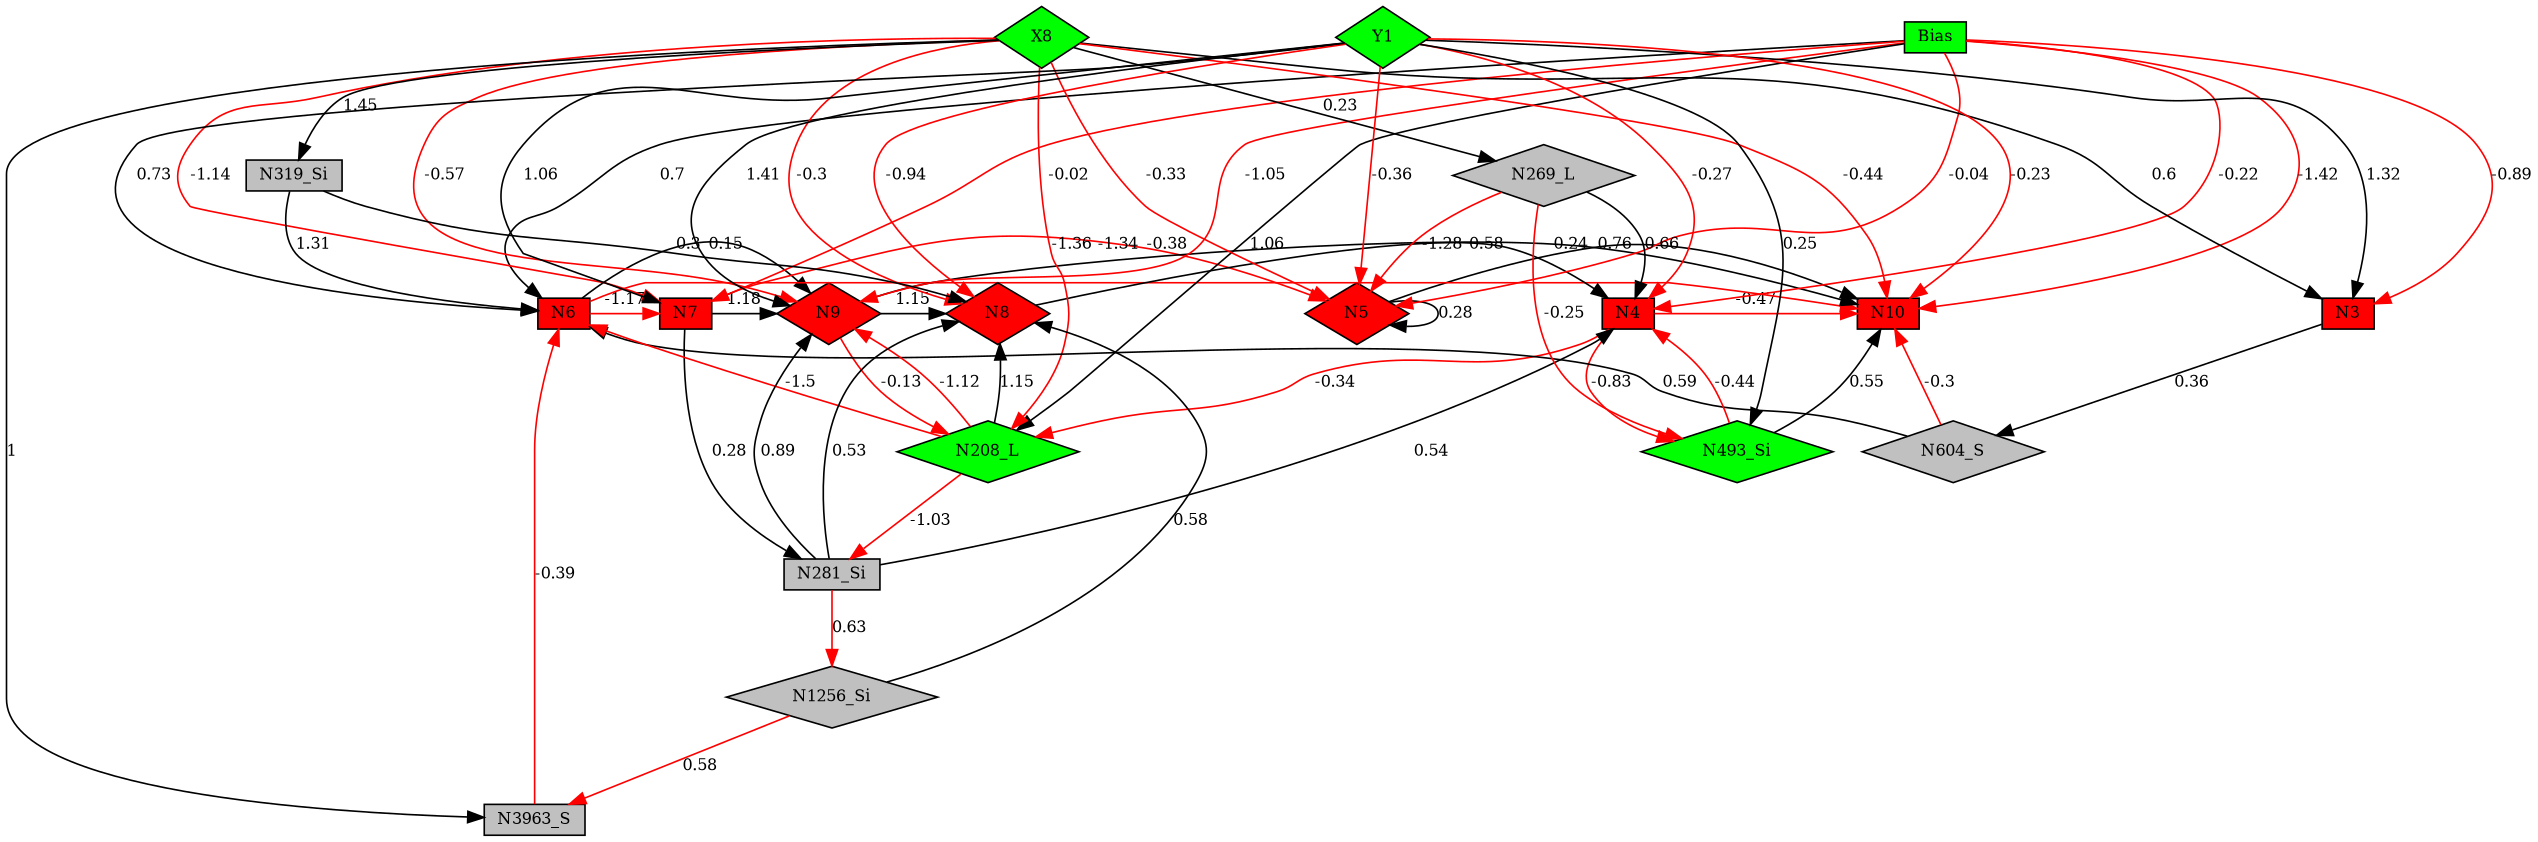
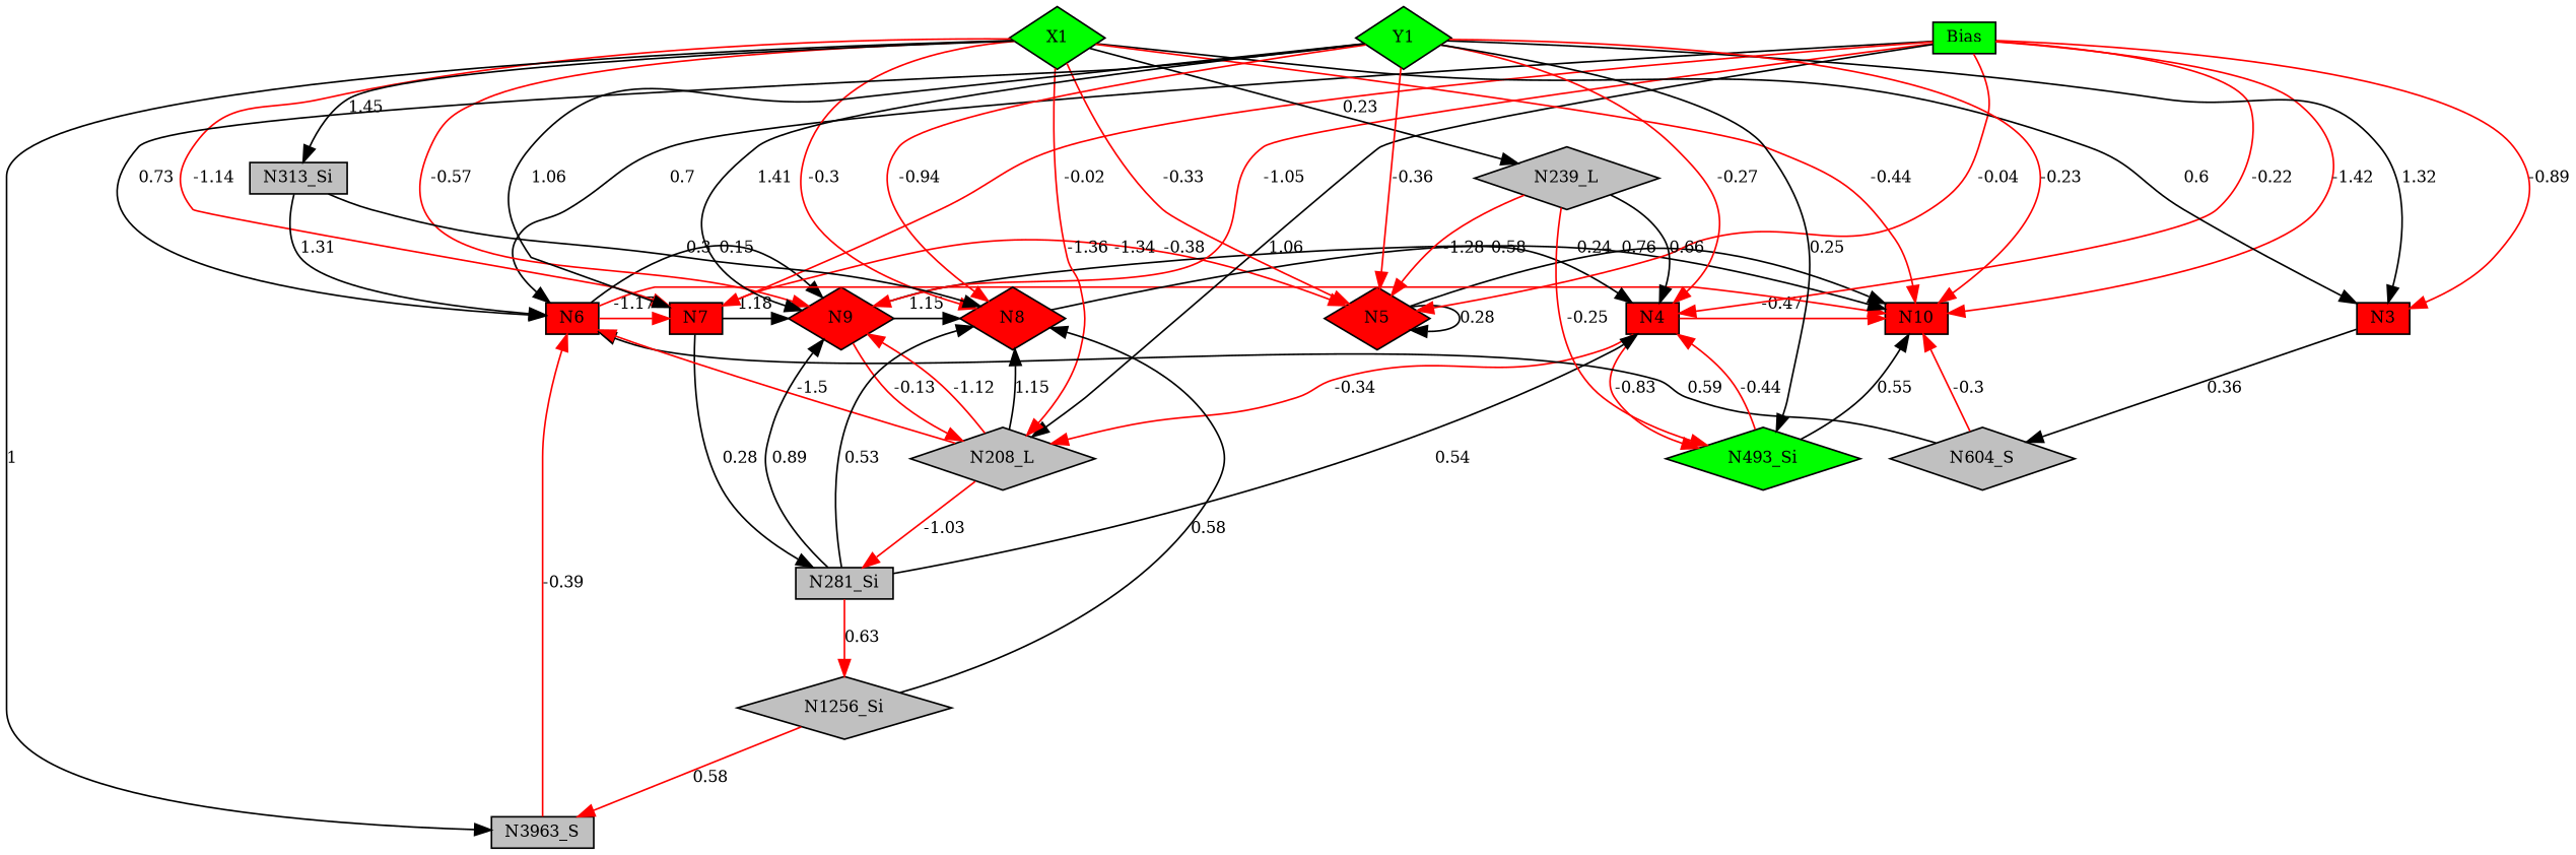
  digraph {
    node [fillcolor=red fontsize=10 shape=diamond style=filled]
    edge [color=red fontsize=10]
    N3 [height=0.1 shape=box width=0.1]
    N4 [height=0.1 shape=box width=0.1]
    N5 [height=0.1 width=0.1]
    N6 [height=0.1 shape=box width=0.1]
    N7 [height=0.1 shape=box width=0.1]
    N8 [height=0.1 width=0.1]
    N9 [height=0.1 width=0.1]
    N10 [height=0.1 shape=box width=0.1]
    n9 [fillcolor=green height=0.1 label=Bias shape=box width=0.1]
-   n10 [fillcolor=green height=0.1 label=X8 width=0.1]
+   n10 [fillcolor=green height=0.1 label=X1 width=0.1]
    n11 [fillcolor=green height=0.1 label=Y1 width=0.1]
    n12 [fillcolor=gray height=0.1 label=N604_S width=0.1]
-   n13 [fillcolor=green height=0.1 label=N208_L width=0.1]
+   n13 [fillcolor=gray height=0.1 label=N208_L width=0.1]
    n14 [fillcolor=green height=0.1 label=N493_Si width=0.1]
    n15 [fillcolor=gray height=0.1 label=N281_Si shape=box width=0.1]
-   n16 [fillcolor=gray height=0.1 label=N269_L width=0.1]
-   n17 [fillcolor=gray height=0.1 label=N319_Si shape=box width=0.1]
+   n16 [fillcolor=gray height=0.1 label=N239_L width=0.1]
+   n17 [fillcolor=gray height=0.1 label=N313_Si shape=box width=0.1]
    n18 [fillcolor=gray height=0.1 label=N3963_S shape=box width=0.1]
    n19 [fillcolor=gray height=0.1 label=N1256_Si width=0.1]
    subgraph sub_1 {
      rank=same
      N3
      N4
      N5
      N6
      N7
      N8
      N9
      N10
    }
    subgraph sub_2 {
      rank=same
      n9
      n10
      n11
    }
    N3 -> n12 [color=black label=0.36]
    N4 -> N10 [arrowType=inv label=-0.47]
    N4 -> n13 [arrowType=inv label=-0.34]
    N4 -> n14 [arrowType=inv label=-0.83]
    N5 -> N5 [color=black label=0.28]
    N5 -> N10 [color=black label=0.76]
    N6 -> N7 [arrowType=inv label=-1.17]
    N6 -> N9 [color=black label=0.15]
    N6 -> N10 [arrowType=inv label=-0.38]
    N7 -> N5 [arrowType=inv label=-1.34]
    N7 -> N9 [color=black label=1.18]
    N7 -> n15 [color=black label=0.28]
    N8 -> N4 [color=black label=0.58]
    N9 -> N8 [color=black label=1.15]
    N9 -> N10 [color=black label=0.24]
    N9 -> n13 [arrowType=inv label=-0.13]
    n9 -> N3 [arrowType=inv label=-0.89]
    n9 -> N4 [arrowType=inv label=-0.22]
    n9 -> N5 [arrowType=inv label=-0.04]
    n9 -> N6 [color=black label=0.7]
    n9 -> N7 [arrowType=inv label=-0.02]
    n9 -> N9 [arrowType=inv label=-1.05]
    n9 -> N10 [arrowType=inv label=-1.42]
    n9 -> n13 [color=black label=1.06]
    n10 -> N3 [color=black label=0.6]
    n10 -> N5 [arrowType=inv label=-0.33]
    n10 -> N7 [arrowType=inv label=-1.14]
    n10 -> N8 [arrowType=inv label=-0.3]
    n10 -> N9 [arrowType=inv label=-0.57]
    n10 -> N10 [arrowType=inv label=-0.44]
    n10 -> n11 [style=invis color="" fontsize=""]
    n10 -> n13 [arrowType=inv label=-1.36]
    n10 -> n16 [color=black label=0.23]
    n10 -> n17 [color=black label=1.45]
    n10 -> n18 [color=black label=1]
    n11 -> N3 [color=black label=1.32]
    n11 -> N4 [arrowType=inv label=-0.27]
    n11 -> N5 [arrowType=inv label=-0.36]
    n11 -> N6 [color=black label=0.73]
    n11 -> N7 [color=black label=1.06]
    n11 -> N8 [arrowType=inv label=-0.94]
    n11 -> N9 [color=black label=1.41]
    n11 -> N10 [arrowType=inv label=-0.23]
    n11 -> n9 [style=invis color="" fontsize=""]
    n11 -> n14 [color=black label=0.25]
    n12 -> N6 [color=black label=0.59]
    n12 -> N10 [arrowType=inv label=-0.3]
    n13 -> N6 [arrowType=inv label=-1.5]
    n13 -> N8 [color=black label=1.15]
    n13 -> N9 [arrowType=inv label=-1.12]
    n13 -> n15 [arrowType=inv label=-1.03]
    n14 -> N4 [arrowType=inv label=-0.44]
    n14 -> N10 [color=black label=0.55]
    n15 -> N4 [color=black label=0.54]
    n15 -> N8 [color=black label=0.53]
    n15 -> N9 [color=black label=0.89]
    n15 -> n19 [label=0.63]
    n16 -> N4 [color=black label=0.66]
    n16 -> N5 [arrowType=inv label=-1.28]
    n16 -> n14 [arrowType=inv label=-0.25]
    n17 -> N6 [color=black label=1.31]
    n17 -> N8 [color=black label=0.3]
    n18 -> N6 [arrowType=inv label=-0.39]
    n19 -> N8 [color=black label=0.58]
    n19 -> n18 [label=0.58]
  }
